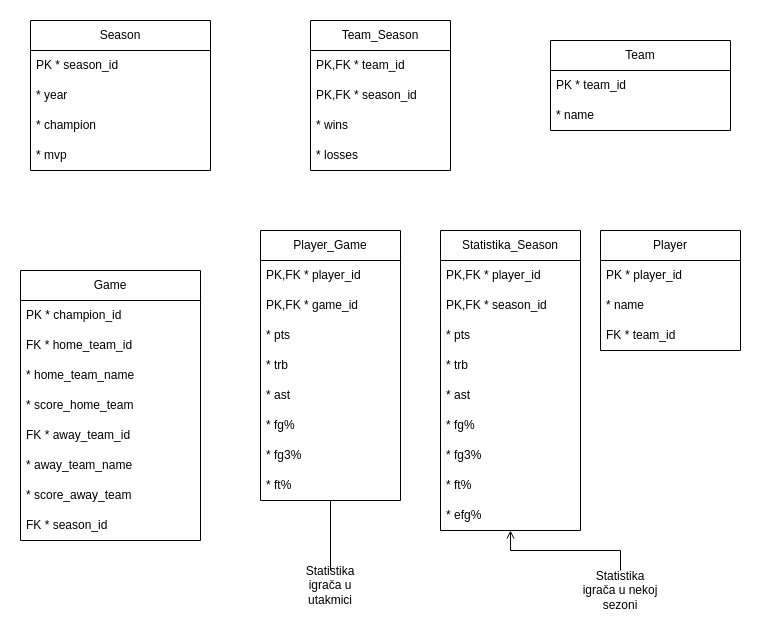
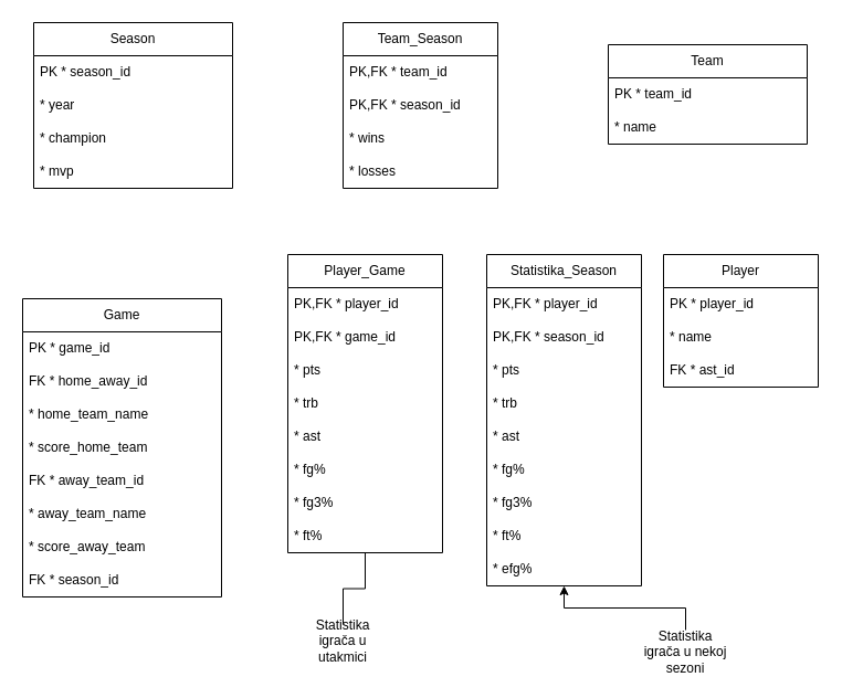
  <mxCell id="0" />
  <mxCell id="1" parent="0" />
  <mxCell id="2" value="Season" style="swimlane;fontStyle=0;childLayout=stackLayout;horizontal=1;startSize=30;horizontalStack=0;resizeParent=1;resizeParentMax=0;resizeLast=0;collapsible=1;marginBottom=0;whiteSpace=wrap;html=1;" parent="1" vertex="1"><mxGeometry x="30" y="20" width="180" height="150" as="geometry" /></mxCell>
  <mxCell id="3" value="PK * season_id" style="text;strokeColor=none;fillColor=none;align=left;verticalAlign=middle;spacingLeft=4;spacingRight=4;overflow=hidden;points=[[0,0.5],[1,0.5]];portConstraint=eastwest;rotatable=0;whiteSpace=wrap;html=1;" parent="2" vertex="1"><mxGeometry y="30" width="180" height="30" as="geometry" /></mxCell>
  <mxCell id="4" value="* year" style="text;strokeColor=none;fillColor=none;align=left;verticalAlign=middle;spacingLeft=4;spacingRight=4;overflow=hidden;points=[[0,0.5],[1,0.5]];portConstraint=eastwest;rotatable=0;whiteSpace=wrap;html=1;" parent="2" vertex="1"><mxGeometry y="60" width="180" height="30" as="geometry" /></mxCell>
  <mxCell id="5" value="* champion" style="text;strokeColor=none;fillColor=none;align=left;verticalAlign=middle;spacingLeft=4;spacingRight=4;overflow=hidden;points=[[0,0.5],[1,0.5]];portConstraint=eastwest;rotatable=0;whiteSpace=wrap;html=1;" parent="2" vertex="1"><mxGeometry y="90" width="180" height="30" as="geometry" /></mxCell>
  <mxCell id="6" value="* mvp" style="text;strokeColor=none;fillColor=none;align=left;verticalAlign=middle;spacingLeft=4;spacingRight=4;overflow=hidden;points=[[0,0.5],[1,0.5]];portConstraint=eastwest;rotatable=0;whiteSpace=wrap;html=1;" parent="2" vertex="1"><mxGeometry y="120" width="180" height="30" as="geometry" /></mxCell>
  <mxCell id="7" value="Team" style="swimlane;fontStyle=0;childLayout=stackLayout;horizontal=1;startSize=30;horizontalStack=0;resizeParent=1;resizeParentMax=0;resizeLast=0;collapsible=1;marginBottom=0;whiteSpace=wrap;html=1;" parent="1" vertex="1"><mxGeometry x="550" y="40" width="180" height="90" as="geometry" /></mxCell>
  <mxCell id="8" value="PK * team_id" style="text;strokeColor=none;fillColor=none;align=left;verticalAlign=middle;spacingLeft=4;spacingRight=4;overflow=hidden;points=[[0,0.5],[1,0.5]];portConstraint=eastwest;rotatable=0;whiteSpace=wrap;html=1;" parent="7" vertex="1"><mxGeometry y="30" width="180" height="30" as="geometry" /></mxCell>
  <mxCell id="9" value="* name" style="text;strokeColor=none;fillColor=none;align=left;verticalAlign=middle;spacingLeft=4;spacingRight=4;overflow=hidden;points=[[0,0.5],[1,0.5]];portConstraint=eastwest;rotatable=0;whiteSpace=wrap;html=1;" parent="7" vertex="1"><mxGeometry y="60" width="180" height="30" as="geometry" /></mxCell>
  <mxCell id="10" value="Player" style="swimlane;fontStyle=0;childLayout=stackLayout;horizontal=1;startSize=30;horizontalStack=0;resizeParent=1;resizeParentMax=0;resizeLast=0;collapsible=1;marginBottom=0;whiteSpace=wrap;html=1;" parent="1" vertex="1"><mxGeometry x="600" y="230" width="140" height="120" as="geometry" /></mxCell>
  <mxCell id="11" value="PK * player_id" style="text;strokeColor=none;fillColor=none;align=left;verticalAlign=middle;spacingLeft=4;spacingRight=4;overflow=hidden;points=[[0,0.5],[1,0.5]];portConstraint=eastwest;rotatable=0;whiteSpace=wrap;html=1;" parent="10" vertex="1"><mxGeometry y="30" width="140" height="30" as="geometry" /></mxCell>
  <mxCell id="12" value="* name" style="text;strokeColor=none;fillColor=none;align=left;verticalAlign=middle;spacingLeft=4;spacingRight=4;overflow=hidden;points=[[0,0.5],[1,0.5]];portConstraint=eastwest;rotatable=0;whiteSpace=wrap;html=1;" parent="10" vertex="1"><mxGeometry y="60" width="140" height="30" as="geometry" /></mxCell>
- <mxCell id="13" value="FK * team_id" style="text;strokeColor=none;fillColor=none;align=left;verticalAlign=middle;spacingLeft=4;spacingRight=4;overflow=hidden;points=[[0,0.5],[1,0.5]];portConstraint=eastwest;rotatable=0;whiteSpace=wrap;html=1;" parent="10" vertex="1"><mxGeometry y="90" width="140" height="30" as="geometry" /></mxCell>
+ <mxCell id="13" value="FK * ast_id" style="text;strokeColor=none;fillColor=none;align=left;verticalAlign=middle;spacingLeft=4;spacingRight=4;overflow=hidden;points=[[0,0.5],[1,0.5]];portConstraint=eastwest;rotatable=0;whiteSpace=wrap;html=1;" parent="10" vertex="1"><mxGeometry y="90" width="140" height="30" as="geometry" /></mxCell>
  <mxCell id="14" value="Game" style="swimlane;fontStyle=0;childLayout=stackLayout;horizontal=1;startSize=30;horizontalStack=0;resizeParent=1;resizeParentMax=0;resizeLast=0;collapsible=1;marginBottom=0;whiteSpace=wrap;html=1;" parent="1" vertex="1"><mxGeometry x="20" y="270" width="180" height="270" as="geometry" /></mxCell>
- <mxCell id="15" value="PK * champion_id" style="text;strokeColor=none;fillColor=none;align=left;verticalAlign=middle;spacingLeft=4;spacingRight=4;overflow=hidden;points=[[0,0.5],[1,0.5]];portConstraint=eastwest;rotatable=0;whiteSpace=wrap;html=1;" parent="14" vertex="1"><mxGeometry y="30" width="180" height="30" as="geometry" /></mxCell>
- <mxCell id="16" value="FK * home_team_id" style="text;strokeColor=none;fillColor=none;align=left;verticalAlign=middle;spacingLeft=4;spacingRight=4;overflow=hidden;points=[[0,0.5],[1,0.5]];portConstraint=eastwest;rotatable=0;whiteSpace=wrap;html=1;" parent="14" vertex="1"><mxGeometry y="60" width="180" height="30" as="geometry" /></mxCell>
+ <mxCell id="15" value="PK * game_id" style="text;strokeColor=none;fillColor=none;align=left;verticalAlign=middle;spacingLeft=4;spacingRight=4;overflow=hidden;points=[[0,0.5],[1,0.5]];portConstraint=eastwest;rotatable=0;whiteSpace=wrap;html=1;" parent="14" vertex="1"><mxGeometry y="30" width="180" height="30" as="geometry" /></mxCell>
+ <mxCell id="16" value="FK * home_away_id" style="text;strokeColor=none;fillColor=none;align=left;verticalAlign=middle;spacingLeft=4;spacingRight=4;overflow=hidden;points=[[0,0.5],[1,0.5]];portConstraint=eastwest;rotatable=0;whiteSpace=wrap;html=1;" parent="14" vertex="1"><mxGeometry y="60" width="180" height="30" as="geometry" /></mxCell>
  <mxCell id="17" value="*&amp;nbsp;home_team_name" style="text;strokeColor=none;fillColor=none;align=left;verticalAlign=middle;spacingLeft=4;spacingRight=4;overflow=hidden;points=[[0,0.5],[1,0.5]];portConstraint=eastwest;rotatable=0;whiteSpace=wrap;html=1;" parent="14" vertex="1"><mxGeometry y="90" width="180" height="30" as="geometry" /></mxCell>
  <mxCell id="18" value="* score_home_team" style="text;strokeColor=none;fillColor=none;align=left;verticalAlign=middle;spacingLeft=4;spacingRight=4;overflow=hidden;points=[[0,0.5],[1,0.5]];portConstraint=eastwest;rotatable=0;whiteSpace=wrap;html=1;" parent="14" vertex="1"><mxGeometry y="120" width="180" height="30" as="geometry" /></mxCell>
  <mxCell id="19" value="FK * away_team_id" style="text;strokeColor=none;fillColor=none;align=left;verticalAlign=middle;spacingLeft=4;spacingRight=4;overflow=hidden;points=[[0,0.5],[1,0.5]];portConstraint=eastwest;rotatable=0;whiteSpace=wrap;html=1;" parent="14" vertex="1"><mxGeometry y="150" width="180" height="30" as="geometry" /></mxCell>
  <mxCell id="20" value="* away_team_name" style="text;strokeColor=none;fillColor=none;align=left;verticalAlign=middle;spacingLeft=4;spacingRight=4;overflow=hidden;points=[[0,0.5],[1,0.5]];portConstraint=eastwest;rotatable=0;whiteSpace=wrap;html=1;" parent="14" vertex="1"><mxGeometry y="180" width="180" height="30" as="geometry" /></mxCell>
  <mxCell id="21" value="* score_away_team" style="text;strokeColor=none;fillColor=none;align=left;verticalAlign=middle;spacingLeft=4;spacingRight=4;overflow=hidden;points=[[0,0.5],[1,0.5]];portConstraint=eastwest;rotatable=0;whiteSpace=wrap;html=1;" parent="14" vertex="1"><mxGeometry y="210" width="180" height="30" as="geometry" /></mxCell>
  <mxCell id="22" value="FK * season_id" style="text;strokeColor=none;fillColor=none;align=left;verticalAlign=middle;spacingLeft=4;spacingRight=4;overflow=hidden;points=[[0,0.5],[1,0.5]];portConstraint=eastwest;rotatable=0;whiteSpace=wrap;html=1;" parent="14" vertex="1"><mxGeometry y="240" width="180" height="30" as="geometry" /></mxCell>
  <mxCell id="23" value="Team_Season" style="swimlane;fontStyle=0;childLayout=stackLayout;horizontal=1;startSize=30;horizontalStack=0;resizeParent=1;resizeParentMax=0;resizeLast=0;collapsible=1;marginBottom=0;whiteSpace=wrap;html=1;" parent="1" vertex="1"><mxGeometry x="310" y="20" width="140" height="150" as="geometry" /></mxCell>
  <mxCell id="24" value="PK,FK * team_id" style="text;strokeColor=none;fillColor=none;align=left;verticalAlign=middle;spacingLeft=4;spacingRight=4;overflow=hidden;points=[[0,0.5],[1,0.5]];portConstraint=eastwest;rotatable=0;whiteSpace=wrap;html=1;" parent="23" vertex="1"><mxGeometry y="30" width="140" height="30" as="geometry" /></mxCell>
  <mxCell id="25" value="PK,FK * season_id" style="text;strokeColor=none;fillColor=none;align=left;verticalAlign=middle;spacingLeft=4;spacingRight=4;overflow=hidden;points=[[0,0.5],[1,0.5]];portConstraint=eastwest;rotatable=0;whiteSpace=wrap;html=1;" parent="23" vertex="1"><mxGeometry y="60" width="140" height="30" as="geometry" /></mxCell>
  <mxCell id="26" value="* wins" style="text;strokeColor=none;fillColor=none;align=left;verticalAlign=middle;spacingLeft=4;spacingRight=4;overflow=hidden;points=[[0,0.5],[1,0.5]];portConstraint=eastwest;rotatable=0;whiteSpace=wrap;html=1;" parent="23" vertex="1"><mxGeometry y="90" width="140" height="30" as="geometry" /></mxCell>
  <mxCell id="27" value="* losses" style="text;strokeColor=none;fillColor=none;align=left;verticalAlign=middle;spacingLeft=4;spacingRight=4;overflow=hidden;points=[[0,0.5],[1,0.5]];portConstraint=eastwest;rotatable=0;whiteSpace=wrap;html=1;" parent="23" vertex="1"><mxGeometry y="120" width="140" height="30" as="geometry" /></mxCell>
  <mxCell id="28" value="Statistika_Season" style="swimlane;fontStyle=0;childLayout=stackLayout;horizontal=1;startSize=30;horizontalStack=0;resizeParent=1;resizeParentMax=0;resizeLast=0;collapsible=1;marginBottom=0;whiteSpace=wrap;html=1;" parent="1" vertex="1"><mxGeometry x="440" y="230" width="140" height="300" as="geometry" /></mxCell>
  <mxCell id="29" value="PK,FK * player_id" style="text;strokeColor=none;fillColor=none;align=left;verticalAlign=middle;spacingLeft=4;spacingRight=4;overflow=hidden;points=[[0,0.5],[1,0.5]];portConstraint=eastwest;rotatable=0;whiteSpace=wrap;html=1;" parent="28" vertex="1"><mxGeometry y="30" width="140" height="30" as="geometry" /></mxCell>
  <mxCell id="30" value="PK,FK * season_id" style="text;strokeColor=none;fillColor=none;align=left;verticalAlign=middle;spacingLeft=4;spacingRight=4;overflow=hidden;points=[[0,0.5],[1,0.5]];portConstraint=eastwest;rotatable=0;whiteSpace=wrap;html=1;" parent="28" vertex="1"><mxGeometry y="60" width="140" height="30" as="geometry" /></mxCell>
  <mxCell id="31" value="* pts" style="text;strokeColor=none;fillColor=none;align=left;verticalAlign=middle;spacingLeft=4;spacingRight=4;overflow=hidden;points=[[0,0.5],[1,0.5]];portConstraint=eastwest;rotatable=0;whiteSpace=wrap;html=1;" parent="28" vertex="1"><mxGeometry y="90" width="140" height="30" as="geometry" /></mxCell>
  <mxCell id="32" value="* trb" style="text;strokeColor=none;fillColor=none;align=left;verticalAlign=middle;spacingLeft=4;spacingRight=4;overflow=hidden;points=[[0,0.5],[1,0.5]];portConstraint=eastwest;rotatable=0;whiteSpace=wrap;html=1;" parent="28" vertex="1"><mxGeometry y="120" width="140" height="30" as="geometry" /></mxCell>
  <mxCell id="33" value="* ast" style="text;strokeColor=none;fillColor=none;align=left;verticalAlign=middle;spacingLeft=4;spacingRight=4;overflow=hidden;points=[[0,0.5],[1,0.5]];portConstraint=eastwest;rotatable=0;whiteSpace=wrap;html=1;" parent="28" vertex="1"><mxGeometry y="150" width="140" height="30" as="geometry" /></mxCell>
  <mxCell id="34" value="* fg%" style="text;strokeColor=none;fillColor=none;align=left;verticalAlign=middle;spacingLeft=4;spacingRight=4;overflow=hidden;points=[[0,0.5],[1,0.5]];portConstraint=eastwest;rotatable=0;whiteSpace=wrap;html=1;" parent="28" vertex="1"><mxGeometry y="180" width="140" height="30" as="geometry" /></mxCell>
  <mxCell id="35" value="* fg3%" style="text;strokeColor=none;fillColor=none;align=left;verticalAlign=middle;spacingLeft=4;spacingRight=4;overflow=hidden;points=[[0,0.5],[1,0.5]];portConstraint=eastwest;rotatable=0;whiteSpace=wrap;html=1;" parent="28" vertex="1"><mxGeometry y="210" width="140" height="30" as="geometry" /></mxCell>
  <mxCell id="36" value="* ft%" style="text;strokeColor=none;fillColor=none;align=left;verticalAlign=middle;spacingLeft=4;spacingRight=4;overflow=hidden;points=[[0,0.5],[1,0.5]];portConstraint=eastwest;rotatable=0;whiteSpace=wrap;html=1;" parent="28" vertex="1"><mxGeometry y="240" width="140" height="30" as="geometry" /></mxCell>
  <mxCell id="37" value="* efg%" style="text;strokeColor=none;fillColor=none;align=left;verticalAlign=middle;spacingLeft=4;spacingRight=4;overflow=hidden;points=[[0,0.5],[1,0.5]];portConstraint=eastwest;rotatable=0;whiteSpace=wrap;html=1;" parent="28" vertex="1"><mxGeometry y="270" width="140" height="30" as="geometry" /></mxCell>
  <mxCell id="38" value="Player_Game" style="swimlane;fontStyle=0;childLayout=stackLayout;horizontal=1;startSize=30;horizontalStack=0;resizeParent=1;resizeParentMax=0;resizeLast=0;collapsible=1;marginBottom=0;whiteSpace=wrap;html=1;" parent="1" vertex="1"><mxGeometry x="260" y="230" width="140" height="270" as="geometry" /></mxCell>
  <mxCell id="39" value="PK,FK * player_id" style="text;strokeColor=none;fillColor=none;align=left;verticalAlign=middle;spacingLeft=4;spacingRight=4;overflow=hidden;points=[[0,0.5],[1,0.5]];portConstraint=eastwest;rotatable=0;whiteSpace=wrap;html=1;" parent="38" vertex="1"><mxGeometry y="30" width="140" height="30" as="geometry" /></mxCell>
  <mxCell id="40" value="PK,FK * game_id" style="text;strokeColor=none;fillColor=none;align=left;verticalAlign=middle;spacingLeft=4;spacingRight=4;overflow=hidden;points=[[0,0.5],[1,0.5]];portConstraint=eastwest;rotatable=0;whiteSpace=wrap;html=1;" parent="38" vertex="1"><mxGeometry y="60" width="140" height="30" as="geometry" /></mxCell>
  <mxCell id="41" value="* pts" style="text;strokeColor=none;fillColor=none;align=left;verticalAlign=middle;spacingLeft=4;spacingRight=4;overflow=hidden;points=[[0,0.5],[1,0.5]];portConstraint=eastwest;rotatable=0;whiteSpace=wrap;html=1;" parent="38" vertex="1"><mxGeometry y="90" width="140" height="30" as="geometry" /></mxCell>
  <mxCell id="42" value="* trb" style="text;strokeColor=none;fillColor=none;align=left;verticalAlign=middle;spacingLeft=4;spacingRight=4;overflow=hidden;points=[[0,0.5],[1,0.5]];portConstraint=eastwest;rotatable=0;whiteSpace=wrap;html=1;" parent="38" vertex="1"><mxGeometry y="120" width="140" height="30" as="geometry" /></mxCell>
  <mxCell id="43" value="* ast" style="text;strokeColor=none;fillColor=none;align=left;verticalAlign=middle;spacingLeft=4;spacingRight=4;overflow=hidden;points=[[0,0.5],[1,0.5]];portConstraint=eastwest;rotatable=0;whiteSpace=wrap;html=1;" parent="38" vertex="1"><mxGeometry y="150" width="140" height="30" as="geometry" /></mxCell>
  <mxCell id="44" value="* fg%" style="text;strokeColor=none;fillColor=none;align=left;verticalAlign=middle;spacingLeft=4;spacingRight=4;overflow=hidden;points=[[0,0.5],[1,0.5]];portConstraint=eastwest;rotatable=0;whiteSpace=wrap;html=1;" parent="38" vertex="1"><mxGeometry y="180" width="140" height="30" as="geometry" /></mxCell>
  <mxCell id="45" value="* fg3%" style="text;strokeColor=none;fillColor=none;align=left;verticalAlign=middle;spacingLeft=4;spacingRight=4;overflow=hidden;points=[[0,0.5],[1,0.5]];portConstraint=eastwest;rotatable=0;whiteSpace=wrap;html=1;" parent="38" vertex="1"><mxGeometry y="210" width="140" height="30" as="geometry" /></mxCell>
  <mxCell id="46" value="* ft%" style="text;strokeColor=none;fillColor=none;align=left;verticalAlign=middle;spacingLeft=4;spacingRight=4;overflow=hidden;points=[[0,0.5],[1,0.5]];portConstraint=eastwest;rotatable=0;whiteSpace=wrap;html=1;" parent="38" vertex="1"><mxGeometry y="240" width="140" height="30" as="geometry" /></mxCell>
- <mxCell id="47" style="edgeStyle=orthogonalEdgeStyle;rounded=0;orthogonalLoop=1;jettySize=auto;html=1;endArrow=open;" parent="1" source="48" target="28" edge="1"><mxGeometry relative="1" as="geometry" /></mxCell>
+ <mxCell id="47" style="edgeStyle=orthogonalEdgeStyle;rounded=0;orthogonalLoop=1;jettySize=auto;html=1;" parent="1" source="48" target="28" edge="1"><mxGeometry relative="1" as="geometry" /></mxCell>
  <mxCell id="48" value="Statistika igrača u nekoj sezoni" style="text;html=1;align=center;verticalAlign=middle;whiteSpace=wrap;rounded=0;" parent="1" vertex="1"><mxGeometry x="580" y="570" width="80" height="40" as="geometry" /></mxCell>
  <mxCell id="49" style="edgeStyle=orthogonalEdgeStyle;rounded=0;orthogonalLoop=1;jettySize=auto;html=1;endArrow=none;" parent="1" source="50" target="38" edge="1"><mxGeometry relative="1" as="geometry" /></mxCell>
- <mxCell id="50" value="Statistika igrača u utakmici" style="text;html=1;align=center;verticalAlign=middle;whiteSpace=wrap;rounded=0;" parent="1" vertex="1"><mxGeometry x="300" y="570" width="60" height="30" as="geometry" /></mxCell>
+ <mxCell id="50" value="Statistika igrača u utakmici" style="text;html=1;align=center;verticalAlign=middle;whiteSpace=wrap;rounded=0;" parent="1" vertex="1"><mxGeometry x="280" y="565" width="60" height="30" as="geometry" /></mxCell>
